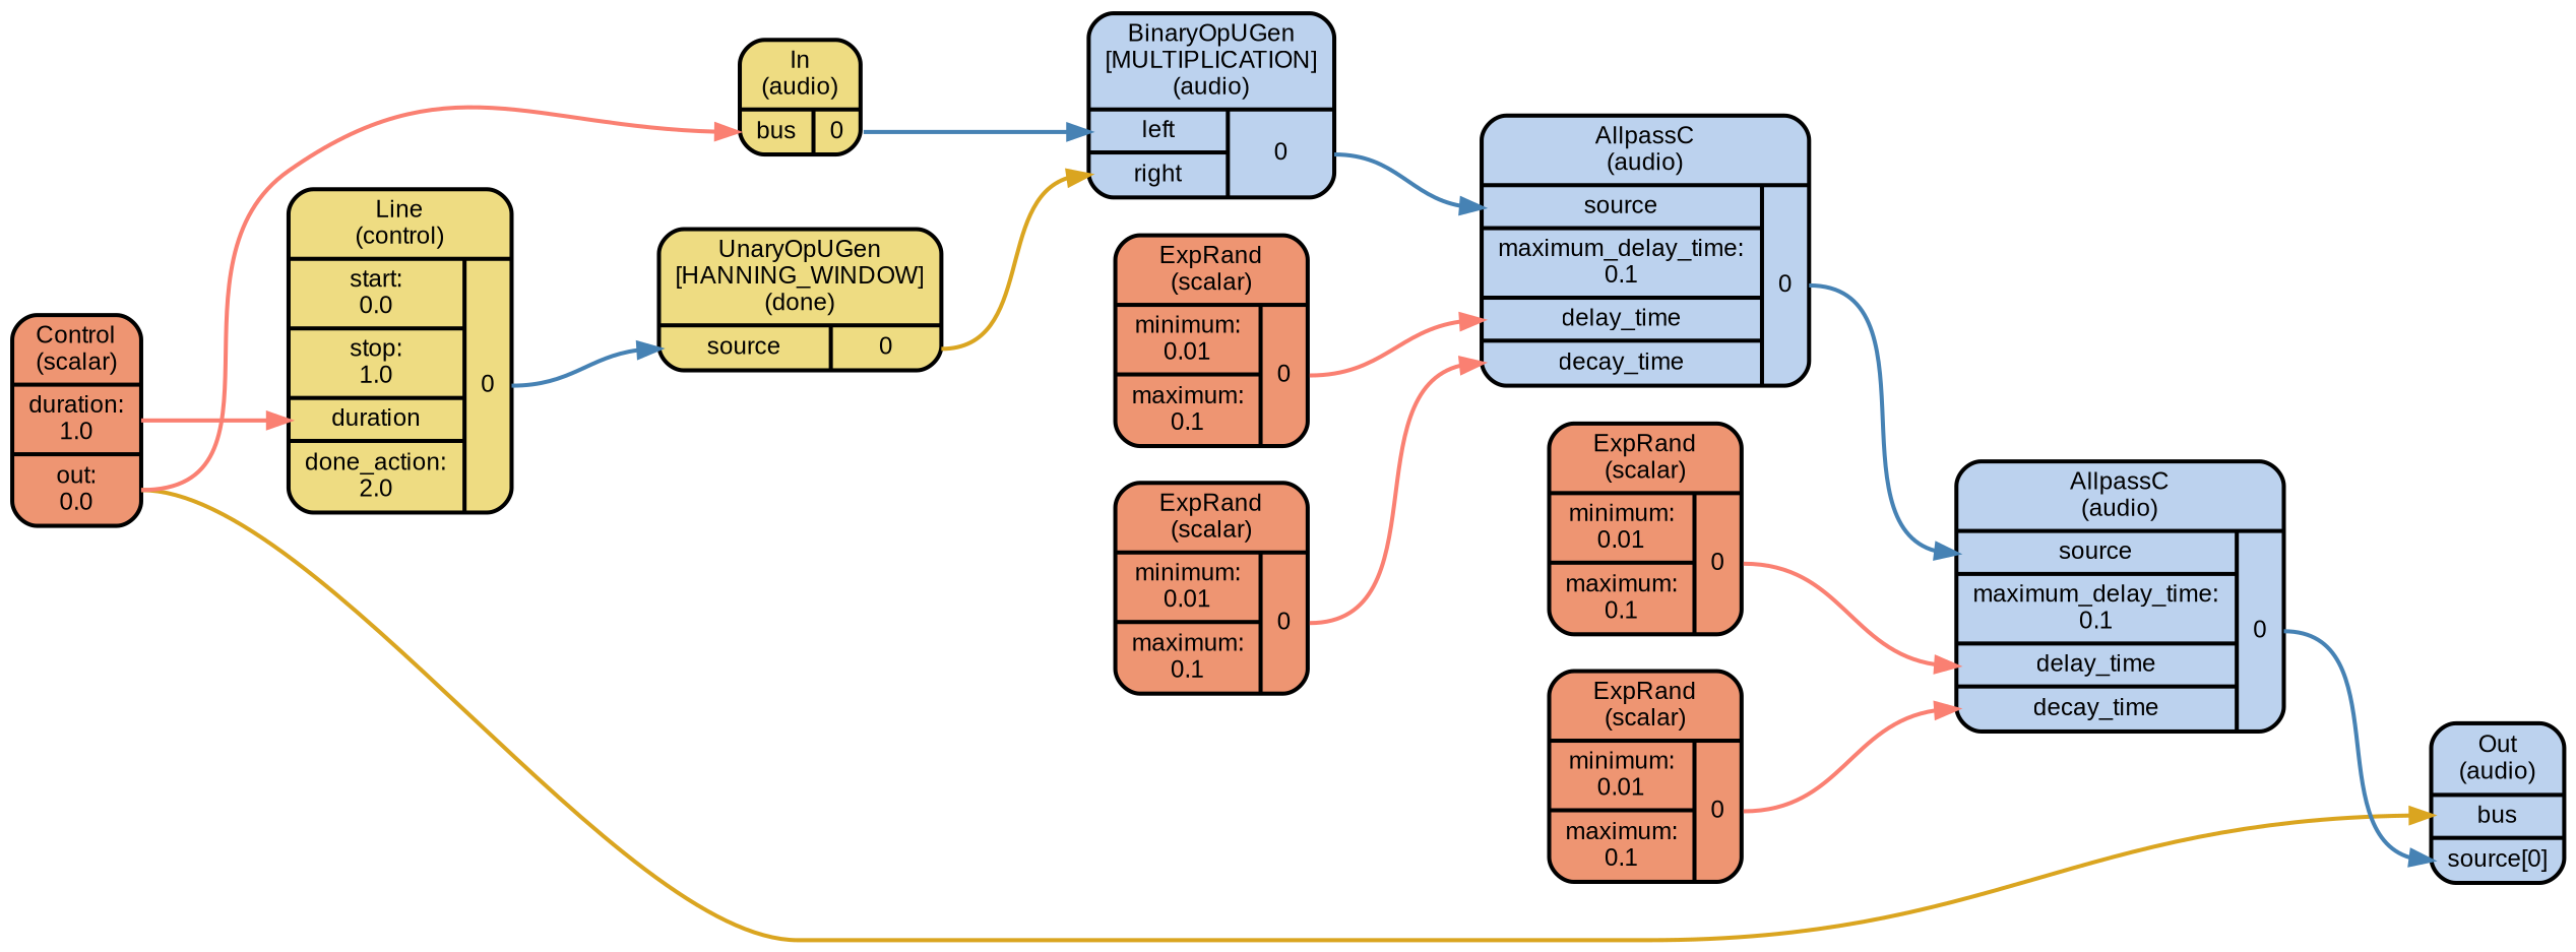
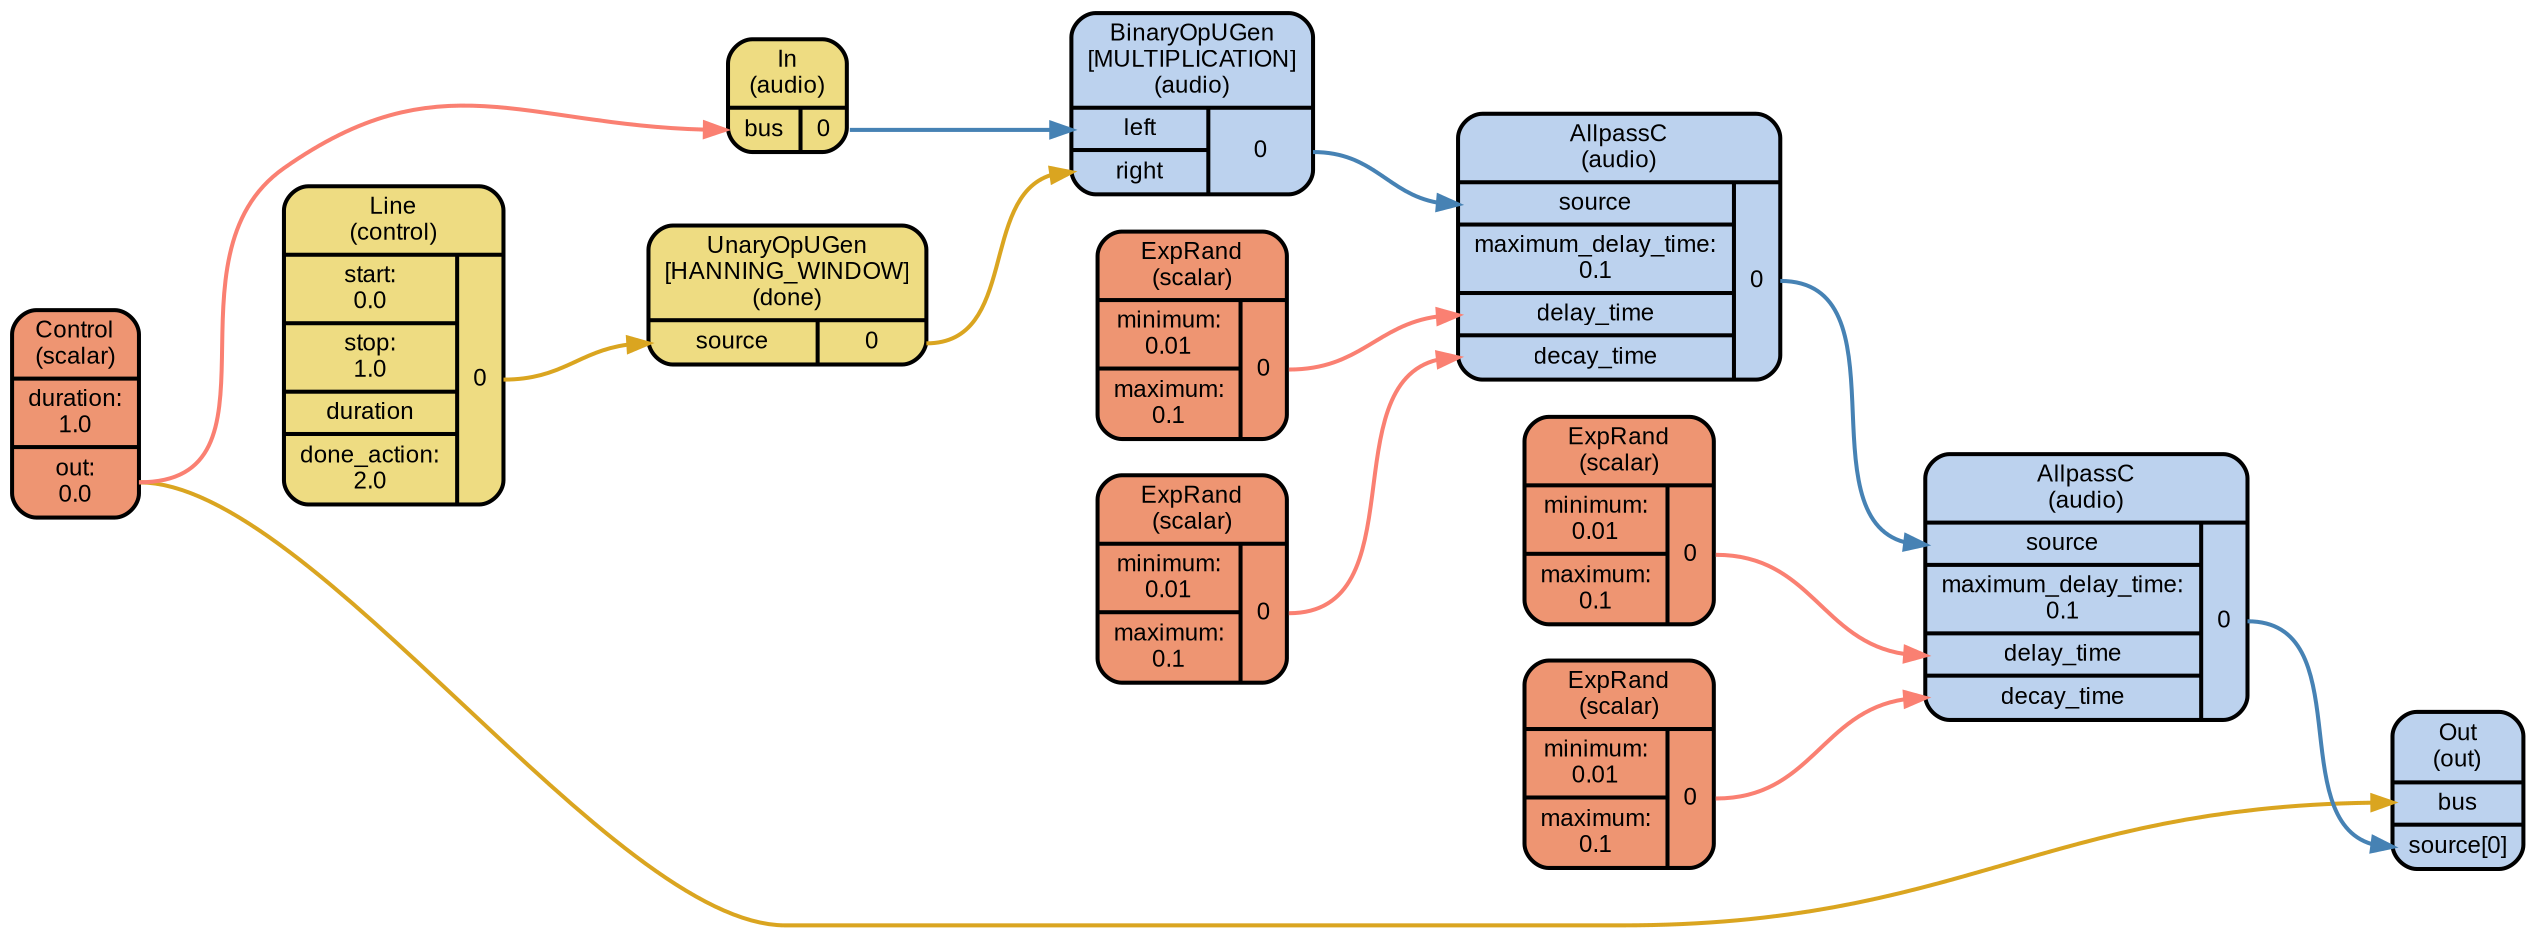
  digraph {
    color=lightslategrey
    fontname=Arial
    penwidth=2
    rankdir=LR
    ranksep=1
    splines=spline
    style="dotted, rounded"
    node [fillcolor=lightsalmon2 fontname=Arial fontsize=12 penwidth=2 shape=Mrecord style="filled, rounded"]
    edge [color=salmon headport="f_1_0_0:w" penwidth=2 tailport="f_1_1_0:e"]
    n1 [label="<f_0> Control\n(scalar) | { { <f_1_0_0> duration:\n1.0 | <f_1_0_1> out:\n0.0 } }"]
    n2 [fillcolor=lightgoldenrod2 label="<f_0> Line\n(control) | { { <f_1_0_0> start:\n0.0 | <f_1_0_1> stop:\n1.0 | <f_1_0_2> duration | <f_1_0_3> done_action:\n2.0 } | { <f_1_1_0> 0 } }"]
-   n3 [fillcolor=lightsteelblue2 label="<f_0> Out\n(audio) | { { <f_1_0_0> bus | <f_1_0_1> source[0] } }"]
+   n3 [fillcolor=lightsteelblue2 label="<f_0> Out\n(out) | { { <f_1_0_0> bus | <f_1_0_1> source[0] } }"]
    n4 [fillcolor=lightgoldenrod2 label="<f_0> In\n(audio) | { { <f_1_0_0> bus } | { <f_1_1_0> 0 } }"]
    n5 [fillcolor=lightgoldenrod2 label="<f_0> UnaryOpUGen\n[HANNING_WINDOW]\n(done) | { { <f_1_0_0> source } | { <f_1_1_0> 0 } }"]
    n6 [fillcolor=lightsteelblue2 label="<f_0> BinaryOpUGen\n[MULTIPLICATION]\n(audio) | { { <f_1_0_0> left | <f_1_0_1> right } | { <f_1_1_0> 0 } }"]
    n7 [fillcolor=lightsteelblue2 label="<f_0> AllpassC\n(audio) | { { <f_1_0_0> source | <f_1_0_1> maximum_delay_time:\n0.1 | <f_1_0_2> delay_time | <f_1_0_3> decay_time } | { <f_1_1_0> 0 } }"]
    n8 [fillcolor=lightsteelblue2 label="<f_0> AllpassC\n(audio) | { { <f_1_0_0> source | <f_1_0_1> maximum_delay_time:\n0.1 | <f_1_0_2> delay_time | <f_1_0_3> decay_time } | { <f_1_1_0> 0 } }"]
    n9 [label="<f_0> ExpRand\n(scalar) | { { <f_1_0_0> minimum:\n0.01 | <f_1_0_1> maximum:\n0.1 } | { <f_1_1_0> 0 } }"]
    n10 [label="<f_0> ExpRand\n(scalar) | { { <f_1_0_0> minimum:\n0.01 | <f_1_0_1> maximum:\n0.1 } | { <f_1_1_0> 0 } }"]
    n11 [label="<f_0> ExpRand\n(scalar) | { { <f_1_0_0> minimum:\n0.01 | <f_1_0_1> maximum:\n0.1 } | { <f_1_1_0> 0 } }"]
    n12 [label="<f_0> ExpRand\n(scalar) | { { <f_1_0_0> minimum:\n0.01 | <f_1_0_1> maximum:\n0.1 } | { <f_1_1_0> 0 } }"]
-   n1 -> n2 [headport="f_1_0_2:w" tailport="f_1_0_0:e"]
    n1 -> n3 [color=goldenrod tailport="f_1_0_1:e"]
    n1 -> n4 [tailport="f_1_0_1:e"]
-   n2 -> n5 [color=steelblue]
+   n2 -> n5 [color=goldenrod]
    n4 -> n6 [color=steelblue]
    n5 -> n6 [color=goldenrod headport="f_1_0_1:w"]
    n6 -> n8 [color=steelblue]
    n7 -> n3 [color=steelblue headport="f_1_0_1:w"]
    n8 -> n7 [color=steelblue]
    n9 -> n8 [headport="f_1_0_3:w"]
    n10 -> n8 [headport="f_1_0_2:w"]
    n11 -> n7 [headport="f_1_0_3:w"]
    n12 -> n7 [headport="f_1_0_2:w"]
  }
